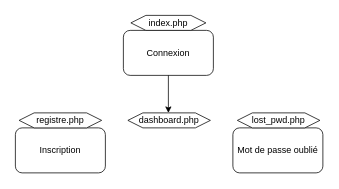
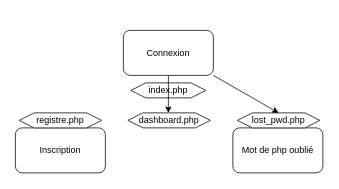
  <mxCell id="0" />
  <mxCell id="1" parent="0" />
  <mxCell id="2" value="Connexion" style="rounded=1;whiteSpace=wrap;html=1;" vertex="1" parent="1"><mxGeometry x="164" y="40" width="120" height="60" as="geometry" /></mxCell>
- <mxCell id="3" value="index.php" style="shape=hexagon;perimeter=hexagonPerimeter2;whiteSpace=wrap;html=1;fixedSize=1;" vertex="1" parent="1"><mxGeometry x="174" y="20" width="100" height="20" as="geometry" /></mxCell>
+ <mxCell id="3" value="index.php" style="shape=hexagon;perimeter=hexagonPerimeter2;whiteSpace=wrap;html=1;fixedSize=1;" vertex="1" parent="1"><mxGeometry x="174" y="110" width="100" height="20" as="geometry" /></mxCell>
  <mxCell id="4" value="" style="endArrow=classic;html=1;rounded=0;exitX=0.5;exitY=1;exitDx=0;exitDy=0;" edge="1" parent="1" source="2"><mxGeometry width="50" height="50" relative="1" as="geometry"><mxPoint x="220" y="170" as="sourcePoint" /><mxPoint x="224" y="150" as="targetPoint" /></mxGeometry></mxCell>
  <mxCell id="5" value="Inscription" style="rounded=1;whiteSpace=wrap;html=1;" vertex="1" parent="1"><mxGeometry x="20" y="170" width="120" height="60" as="geometry" /></mxCell>
  <mxCell id="6" value="registre.php" style="shape=hexagon;perimeter=hexagonPerimeter2;whiteSpace=wrap;html=1;fixedSize=1;" vertex="1" parent="1"><mxGeometry x="25" y="150" width="110" height="20" as="geometry" /></mxCell>
  <mxCell id="7" value="dashboard.php" style="shape=hexagon;perimeter=hexagonPerimeter2;whiteSpace=wrap;html=1;fixedSize=1;" vertex="1" parent="1"><mxGeometry x="170" y="150" width="110" height="20" as="geometry" /></mxCell>
- <mxCell id="8" value="Mot de passe oublié" style="rounded=1;whiteSpace=wrap;html=1;" vertex="1" parent="1"><mxGeometry x="310" y="170" width="120" height="60" as="geometry" /></mxCell>
+ <mxCell id="8" value="Mot de php oublié" style="rounded=1;whiteSpace=wrap;html=1;" vertex="1" parent="1"><mxGeometry x="310" y="170" width="120" height="60" as="geometry" /></mxCell>
  <mxCell id="9" value="lost_pwd.php" style="shape=hexagon;perimeter=hexagonPerimeter2;whiteSpace=wrap;html=1;fixedSize=1;" vertex="1" parent="1"><mxGeometry x="316" y="150" width="110" height="20" as="geometry" /></mxCell>
+ <mxCell id="10" value="" style="endArrow=classic;html=1;rounded=0;exitX=1;exitY=1;exitDx=0;exitDy=0;entryX=0.5;entryY=0;entryDx=0;entryDy=0;" edge="1" parent="1" source="2" target="9"><mxGeometry width="50" height="50" relative="1" as="geometry"><mxPoint x="234" y="110" as="sourcePoint" /><mxPoint x="234" y="160" as="targetPoint" /></mxGeometry></mxCell>
